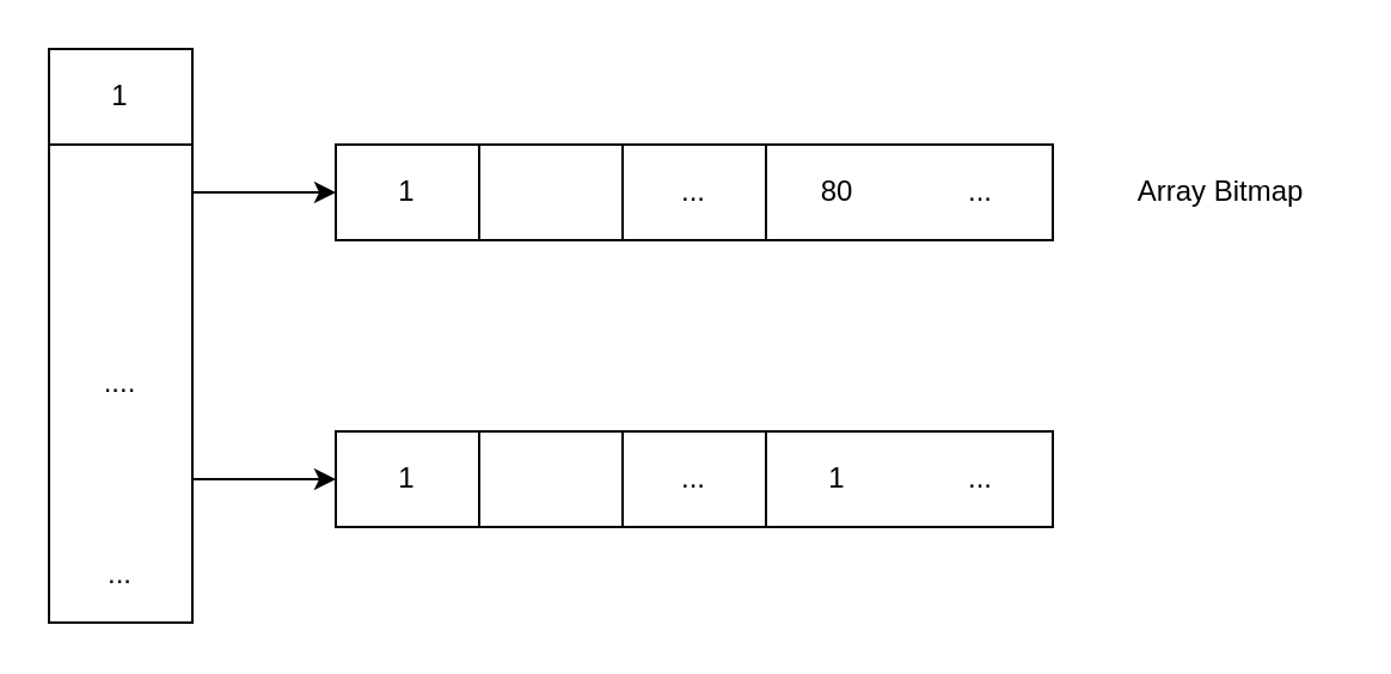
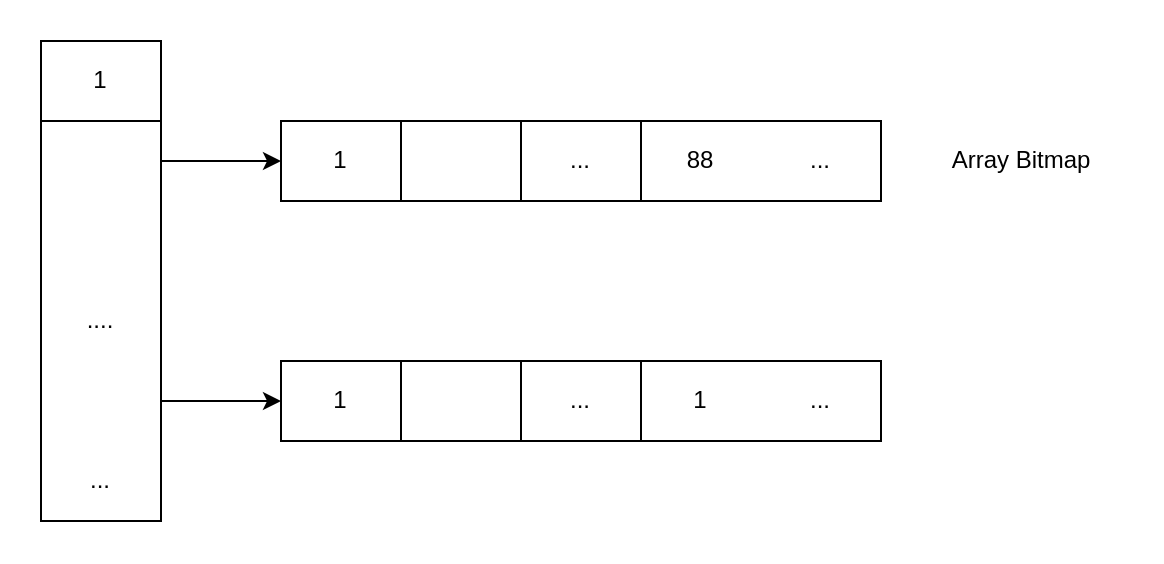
  <mxCell id="0" />
  <mxCell id="1" parent="0" />
  <mxCell id="2" value="" style="shape=table;html=1;whiteSpace=wrap;startSize=0;container=1;collapsible=0;childLayout=tableLayout;" vertex="1" parent="1"><mxGeometry x="20" y="20" width="60" height="240" as="geometry" /></mxCell>
  <mxCell id="3" value="" style="shape=partialRectangle;html=1;whiteSpace=wrap;collapsible=0;dropTarget=0;pointerEvents=0;fillColor=none;top=0;left=0;bottom=0;right=0;points=[[0,0.5],[1,0.5]];portConstraint=eastwest;" vertex="1" parent="2"><mxGeometry width="60" height="40" as="geometry" /></mxCell>
  <mxCell id="4" value="1" style="shape=partialRectangle;html=1;whiteSpace=wrap;connectable=0;fillColor=none;top=0;left=0;bottom=0;right=0;overflow=hidden;" vertex="1" parent="3"><mxGeometry width="60" height="40" as="geometry" /></mxCell>
  <mxCell id="5" value="" style="shape=partialRectangle;html=1;whiteSpace=wrap;collapsible=0;dropTarget=0;pointerEvents=0;fillColor=none;top=0;left=0;bottom=0;right=0;points=[[0,0.5],[1,0.5]];portConstraint=eastwest;" vertex="1" parent="2"><mxGeometry y="40" width="60" height="40" as="geometry" /></mxCell>
  <mxCell id="6" value="" style="shape=partialRectangle;html=1;whiteSpace=wrap;collapsible=0;dropTarget=0;pointerEvents=0;fillColor=none;top=0;left=0;bottom=0;right=0;points=[[0,0.5],[1,0.5]];portConstraint=eastwest;" vertex="1" parent="2"><mxGeometry y="80" width="60" height="40" as="geometry" /></mxCell>
  <mxCell id="7" style="shape=partialRectangle;html=1;whiteSpace=wrap;collapsible=0;dropTarget=0;pointerEvents=0;fillColor=none;top=0;left=0;bottom=0;right=0;points=[[0,0.5],[1,0.5]];portConstraint=eastwest;" vertex="1" parent="2"><mxGeometry y="120" width="60" height="40" as="geometry" /></mxCell>
  <mxCell id="8" value="...." style="shape=partialRectangle;html=1;whiteSpace=wrap;connectable=0;fillColor=none;top=0;left=0;bottom=0;right=0;overflow=hidden;" vertex="1" parent="7"><mxGeometry width="60" height="40" as="geometry" /></mxCell>
  <mxCell id="9" style="shape=partialRectangle;html=1;whiteSpace=wrap;collapsible=0;dropTarget=0;pointerEvents=0;fillColor=none;top=0;left=0;bottom=0;right=0;points=[[0,0.5],[1,0.5]];portConstraint=eastwest;" vertex="1" parent="2"><mxGeometry y="160" width="60" height="40" as="geometry" /></mxCell>
  <mxCell id="10" style="shape=partialRectangle;html=1;whiteSpace=wrap;collapsible=0;dropTarget=0;pointerEvents=0;fillColor=none;top=0;left=0;bottom=0;right=0;points=[[0,0.5],[1,0.5]];portConstraint=eastwest;" vertex="1" parent="2"><mxGeometry y="200" width="60" height="40" as="geometry" /></mxCell>
  <mxCell id="11" value="..." style="shape=partialRectangle;html=1;whiteSpace=wrap;connectable=0;fillColor=none;top=0;left=0;bottom=0;right=0;overflow=hidden;" vertex="1" parent="10"><mxGeometry width="60" height="40" as="geometry" /></mxCell>
  <mxCell id="12" value="" style="shape=table;html=1;whiteSpace=wrap;startSize=0;container=1;collapsible=0;childLayout=tableLayout;" vertex="1" parent="1"><mxGeometry x="140" y="60" width="300" height="40" as="geometry" /></mxCell>
  <mxCell id="13" value="" style="shape=partialRectangle;html=1;whiteSpace=wrap;collapsible=0;dropTarget=0;pointerEvents=0;fillColor=none;top=0;left=0;bottom=0;right=0;points=[[0,0.5],[1,0.5]];portConstraint=eastwest;" vertex="1" parent="12"><mxGeometry width="300" height="40" as="geometry" /></mxCell>
  <mxCell id="14" value="1" style="shape=partialRectangle;html=1;whiteSpace=wrap;connectable=0;fillColor=none;top=0;left=0;bottom=0;right=0;overflow=hidden;" vertex="1" parent="13"><mxGeometry width="60" height="40" as="geometry" /></mxCell>
  <mxCell id="15" value="..." style="shape=partialRectangle;html=1;whiteSpace=wrap;connectable=0;fillColor=none;top=0;left=0;bottom=0;right=0;overflow=hidden;" vertex="1" parent="13"><mxGeometry x="120" width="60" height="40" as="geometry" /></mxCell>
- <mxCell id="16" value="80" style="shape=partialRectangle;html=1;whiteSpace=wrap;connectable=0;fillColor=none;top=0;left=0;bottom=0;right=0;overflow=hidden;" vertex="1" parent="13"><mxGeometry x="180" width="60" height="40" as="geometry" /></mxCell>
+ <mxCell id="16" value="88" style="shape=partialRectangle;html=1;whiteSpace=wrap;connectable=0;fillColor=none;top=0;left=0;bottom=0;right=0;overflow=hidden;" vertex="1" parent="13"><mxGeometry x="180" width="60" height="40" as="geometry" /></mxCell>
  <mxCell id="17" value="..." style="shape=partialRectangle;html=1;whiteSpace=wrap;connectable=0;fillColor=none;top=0;left=0;bottom=0;right=0;overflow=hidden;" vertex="1" parent="13"><mxGeometry x="240" width="60" height="40" as="geometry" /></mxCell>
  <mxCell id="18" value="" style="shape=table;html=1;whiteSpace=wrap;startSize=0;container=1;collapsible=0;childLayout=tableLayout;" vertex="1" parent="1"><mxGeometry x="140" y="180" width="300" height="40" as="geometry" /></mxCell>
  <mxCell id="19" value="" style="shape=partialRectangle;html=1;whiteSpace=wrap;collapsible=0;dropTarget=0;pointerEvents=0;fillColor=none;top=0;left=0;bottom=0;right=0;points=[[0,0.5],[1,0.5]];portConstraint=eastwest;" vertex="1" parent="18"><mxGeometry width="300" height="40" as="geometry" /></mxCell>
  <mxCell id="20" value="1" style="shape=partialRectangle;html=1;whiteSpace=wrap;connectable=0;fillColor=none;top=0;left=0;bottom=0;right=0;overflow=hidden;" vertex="1" parent="19"><mxGeometry width="60" height="40" as="geometry" /></mxCell>
  <mxCell id="21" value="..." style="shape=partialRectangle;html=1;whiteSpace=wrap;connectable=0;fillColor=none;top=0;left=0;bottom=0;right=0;overflow=hidden;" vertex="1" parent="19"><mxGeometry x="120" width="60" height="40" as="geometry" /></mxCell>
  <mxCell id="22" value="1" style="shape=partialRectangle;html=1;whiteSpace=wrap;connectable=0;fillColor=none;top=0;left=0;bottom=0;right=0;overflow=hidden;" vertex="1" parent="19"><mxGeometry x="180" width="60" height="40" as="geometry" /></mxCell>
  <mxCell id="23" value="..." style="shape=partialRectangle;html=1;whiteSpace=wrap;connectable=0;fillColor=none;top=0;left=0;bottom=0;right=0;overflow=hidden;" vertex="1" parent="19"><mxGeometry x="240" width="60" height="40" as="geometry" /></mxCell>
  <mxCell id="24" style="edgeStyle=orthogonalEdgeStyle;rounded=0;orthogonalLoop=1;jettySize=auto;html=1;exitX=1;exitY=0.5;exitDx=0;exitDy=0;entryX=0;entryY=0.5;entryDx=0;entryDy=0;" edge="1" parent="1" source="5" target="13"><mxGeometry relative="1" as="geometry" /></mxCell>
  <mxCell id="25" style="edgeStyle=orthogonalEdgeStyle;rounded=0;orthogonalLoop=1;jettySize=auto;html=1;exitX=1;exitY=0.5;exitDx=0;exitDy=0;entryX=0;entryY=0.5;entryDx=0;entryDy=0;" edge="1" parent="1" source="9" target="19"><mxGeometry relative="1" as="geometry" /></mxCell>
  <mxCell id="26" value="Array Bitmap" style="text;html=1;align=center;verticalAlign=middle;resizable=0;points=[];autosize=1;strokeColor=none;" vertex="1" parent="1"><mxGeometry x="460" y="70" width="100" height="20" as="geometry" /></mxCell>
